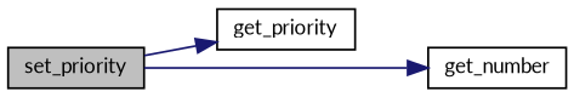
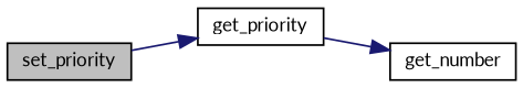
  digraph {
    fontname=Lato
    rankdir=LR
    node [color=black fillcolor=white fontname=Lato fontsize=10 shape=record style=filled]
    edge [color=midnightblue fontname=Lato fontsize=10 labelfontname=Helvetica labelfontsize=10 style=solid]
    n1 [fillcolor=grey75 fontcolor=black height=0.2 label=set_priority width=0.4]
    n2 [height=0.2 label=get_priority width=0.4]
    n3 [height=0.2 label=get_number width=0.4]
    n1 -> n2
-   n1 -> n3
+   n2 -> n3
  }
